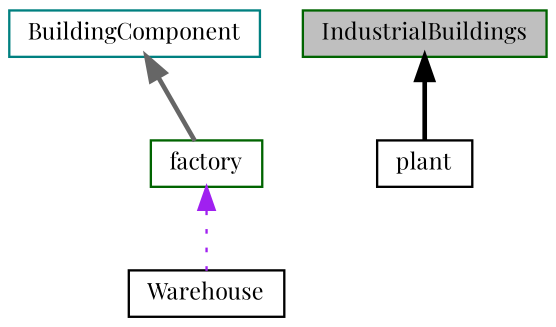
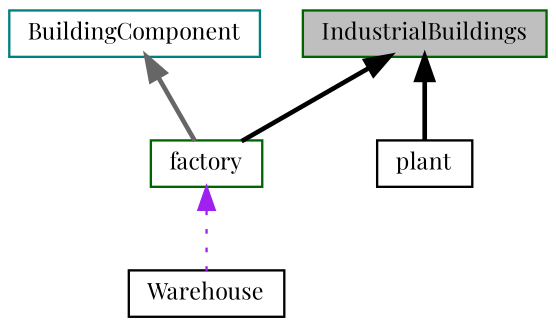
  digraph {
    fontname="Playfair Display"
    node [color=darkgreen fillcolor=white fontname="Playfair Display" fontsize=10 shape=record style=filled]
    edge [color=black dir=back fontname="Playfair Display" fontsize=10 labelfontname=Helvetica labelfontsize=10 style=bold]
    n1 [fillcolor=grey75 fontcolor=black height=0.2 label=IndustrialBuildings width=0.4]
    n2 [height=0.2 label=factory width=0.4]
    n3 [color=black height=0.2 label=plant width=0.4]
    n4 [color=black height=0.2 label=Warehouse width=0.4]
    n5 [color=teal height=0.2 label=BuildingComponent width=0.4]
+   n1 -> n2
    n1 -> n3
    n2 -> n4 [color=purple style=dotted]
    n5 -> n2 [color=gray40]
  }
